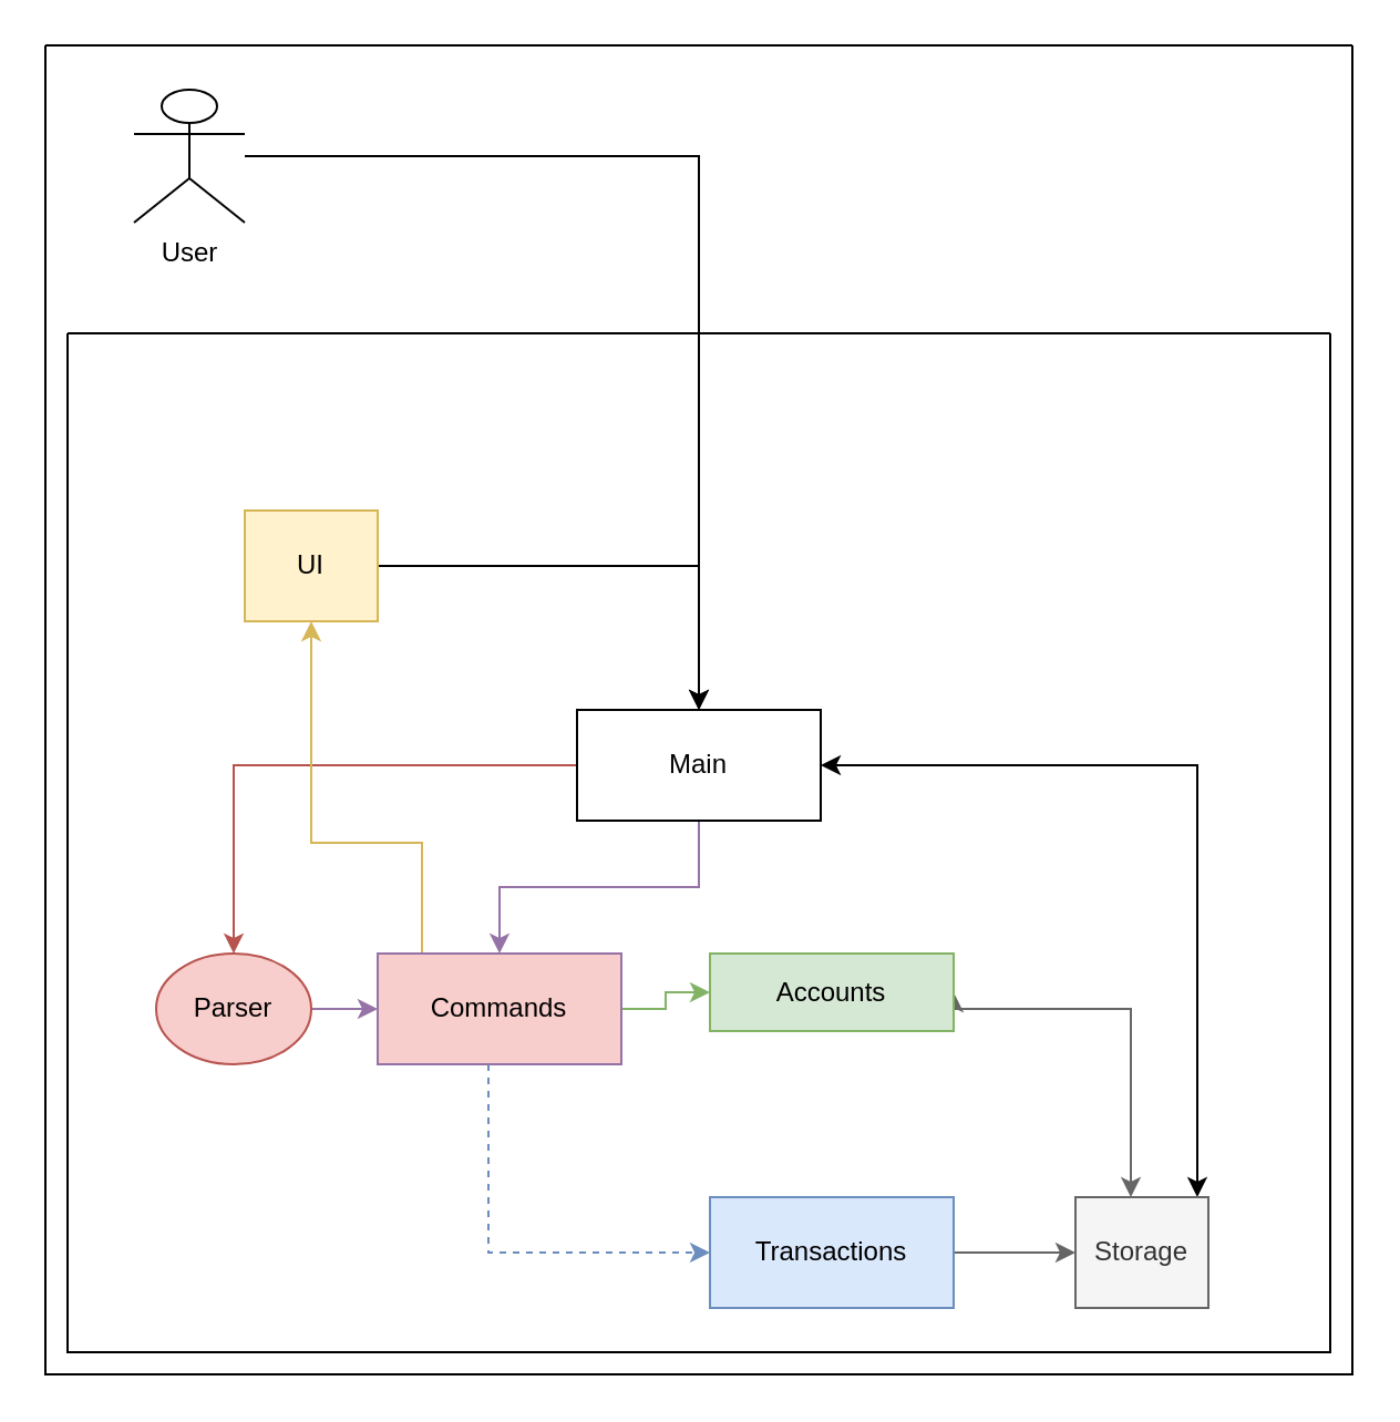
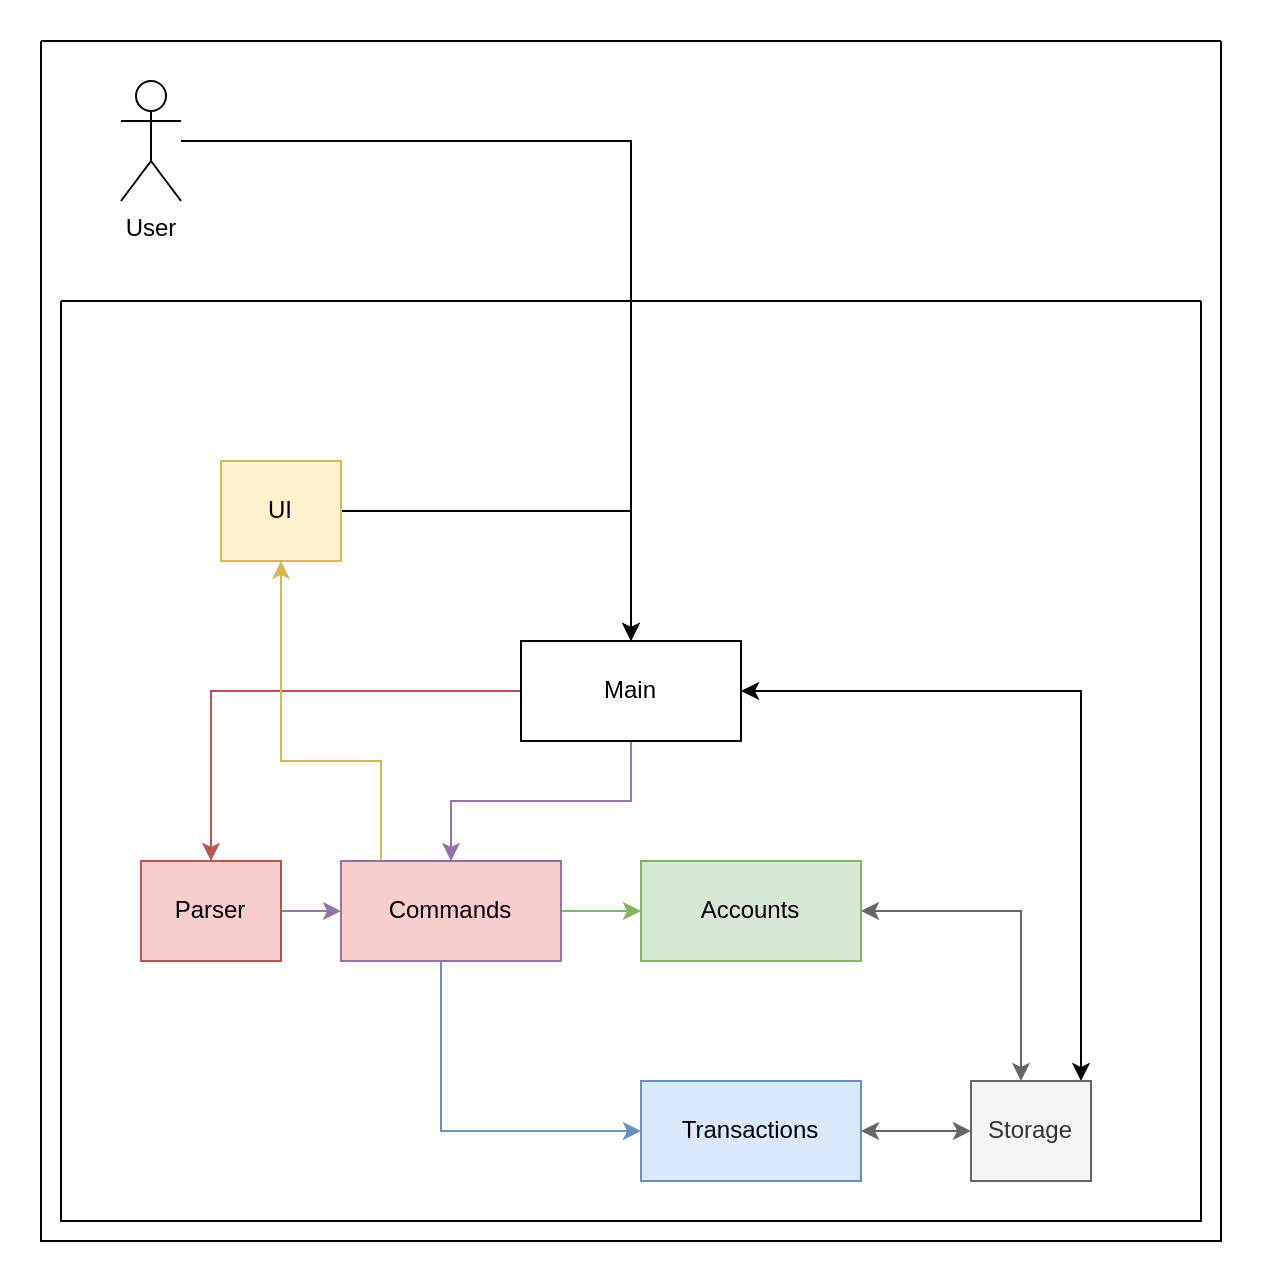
  <mxCell id="0" />
  <mxCell id="1" parent="0" />
  <mxCell id="2" value="" style="swimlane;startSize=0;" vertex="1" parent="1"><mxGeometry x="30" y="150" width="570" height="460" as="geometry" /></mxCell>
  <mxCell id="3" style="edgeStyle=orthogonalEdgeStyle;rounded=0;orthogonalLoop=1;jettySize=auto;html=1;fillColor=#e1d5e7;strokeColor=#9673a6;" edge="1" parent="2" source="5" target="17"><mxGeometry relative="1" as="geometry" /></mxCell>
  <mxCell id="4" style="edgeStyle=orthogonalEdgeStyle;rounded=0;orthogonalLoop=1;jettySize=auto;html=1;fillColor=#f8cecc;strokeColor=#b85450;" edge="1" parent="2" source="5" target="13"><mxGeometry relative="1" as="geometry" /></mxCell>
  <mxCell id="5" value="Main" style="html=1;whiteSpace=wrap;" vertex="1" parent="2"><mxGeometry x="230" y="170" width="110" height="50" as="geometry" /></mxCell>
  <mxCell id="6" style="edgeStyle=orthogonalEdgeStyle;rounded=0;orthogonalLoop=1;jettySize=auto;html=1;" edge="1" parent="2" source="7" target="5"><mxGeometry relative="1" as="geometry" /></mxCell>
  <mxCell id="7" value="UI" style="html=1;whiteSpace=wrap;fillColor=#fff2cc;strokeColor=#d6b656;" vertex="1" parent="2"><mxGeometry x="80" y="80" width="60" height="50" as="geometry" /></mxCell>
- <mxCell id="8" style="edgeStyle=orthogonalEdgeStyle;rounded=0;orthogonalLoop=1;jettySize=auto;html=1;entryX=1;entryY=0.5;entryDx=0;entryDy=0;startArrow=classic;startFill=1;fillColor=#f5f5f5;strokeColor=#666666;endArrow=none;" edge="1" parent="2" source="11" target="18"><mxGeometry relative="1" as="geometry" /></mxCell>
+ <mxCell id="8" style="edgeStyle=orthogonalEdgeStyle;rounded=0;orthogonalLoop=1;jettySize=auto;html=1;entryX=1;entryY=0.5;entryDx=0;entryDy=0;startArrow=classic;startFill=1;fillColor=#f5f5f5;strokeColor=#666666;" edge="1" parent="2" source="11" target="18"><mxGeometry relative="1" as="geometry" /></mxCell>
  <mxCell id="9" style="edgeStyle=orthogonalEdgeStyle;rounded=0;orthogonalLoop=1;jettySize=auto;html=1;entryX=1;entryY=0.5;entryDx=0;entryDy=0;startArrow=classic;startFill=1;" edge="1" parent="2" source="11" target="5"><mxGeometry relative="1" as="geometry"><Array as="points"><mxPoint x="510" y="195" /></Array></mxGeometry></mxCell>
  <mxCell id="10" style="edgeStyle=orthogonalEdgeStyle;rounded=0;orthogonalLoop=1;jettySize=auto;html=1;entryX=1;entryY=0.5;entryDx=0;entryDy=0;startArrow=classic;startFill=1;fillColor=#f5f5f5;strokeColor=#666666;" edge="1" parent="2" source="11" target="19"><mxGeometry relative="1" as="geometry"><Array as="points"><mxPoint x="480" y="305" /></Array></mxGeometry></mxCell>
  <mxCell id="11" value="Storage" style="html=1;whiteSpace=wrap;fillColor=#f5f5f5;fontColor=#333333;strokeColor=#666666;" vertex="1" parent="2"><mxGeometry x="455" y="390" width="60" height="50" as="geometry" /></mxCell>
  <mxCell id="12" style="edgeStyle=orthogonalEdgeStyle;rounded=0;orthogonalLoop=1;jettySize=auto;html=1;fillColor=#e1d5e7;strokeColor=#9673a6;" edge="1" parent="2" source="13" target="17"><mxGeometry relative="1" as="geometry" /></mxCell>
- <mxCell id="13" value="Parser" style="ellipse;html=1;whiteSpace=wrap;fillColor=#f8cecc;strokeColor=#b85450;" vertex="1" parent="2"><mxGeometry x="40" y="280" width="70" height="50" as="geometry" /></mxCell>
+ <mxCell id="13" value="Parser" style="html=1;whiteSpace=wrap;fillColor=#f8cecc;strokeColor=#b85450;" vertex="1" parent="2"><mxGeometry x="40" y="280" width="70" height="50" as="geometry" /></mxCell>
  <mxCell id="14" style="edgeStyle=orthogonalEdgeStyle;rounded=0;orthogonalLoop=1;jettySize=auto;html=1;fillColor=#d5e8d4;strokeColor=#82b366;" edge="1" parent="2" source="17" target="19"><mxGeometry relative="1" as="geometry" /></mxCell>
- <mxCell id="15" style="edgeStyle=orthogonalEdgeStyle;rounded=0;orthogonalLoop=1;jettySize=auto;html=1;entryX=0;entryY=0.5;entryDx=0;entryDy=0;fillColor=#dae8fc;strokeColor=#6c8ebf;dashed=1;" edge="1" parent="2" source="17" target="18"><mxGeometry relative="1" as="geometry"><Array as="points"><mxPoint x="190" y="415" /></Array></mxGeometry></mxCell>
+ <mxCell id="15" style="edgeStyle=orthogonalEdgeStyle;rounded=0;orthogonalLoop=1;jettySize=auto;html=1;entryX=0;entryY=0.5;entryDx=0;entryDy=0;fillColor=#dae8fc;strokeColor=#6c8ebf;" edge="1" parent="2" source="17" target="18"><mxGeometry relative="1" as="geometry"><Array as="points"><mxPoint x="190" y="415" /></Array></mxGeometry></mxCell>
  <mxCell id="16" style="edgeStyle=orthogonalEdgeStyle;rounded=0;orthogonalLoop=1;jettySize=auto;html=1;entryX=0.5;entryY=1;entryDx=0;entryDy=0;fillColor=#fff2cc;strokeColor=#d6b656;" edge="1" parent="2" source="17" target="7"><mxGeometry relative="1" as="geometry"><Array as="points"><mxPoint x="160" y="230" /><mxPoint x="110" y="230" /></Array></mxGeometry></mxCell>
  <mxCell id="17" value="Commands" style="html=1;whiteSpace=wrap;fillColor=#f8cecc;strokeColor=#9673a6;" vertex="1" parent="2"><mxGeometry x="140" y="280" width="110" height="50" as="geometry" /></mxCell>
  <mxCell id="18" value="Transactions" style="html=1;whiteSpace=wrap;fillColor=#dae8fc;strokeColor=#6c8ebf;" vertex="1" parent="2"><mxGeometry x="290" y="390" width="110" height="50" as="geometry" /></mxCell>
- <mxCell id="19" value="Accounts" style="html=1;whiteSpace=wrap;fillColor=#d5e8d4;strokeColor=#82b366;" vertex="1" parent="2"><mxGeometry x="290" y="280" width="110" height="35" as="geometry" /></mxCell>
+ <mxCell id="19" value="Accounts" style="html=1;whiteSpace=wrap;fillColor=#d5e8d4;strokeColor=#82b366;" vertex="1" parent="2"><mxGeometry x="290" y="280" width="110" height="50" as="geometry" /></mxCell>
  <mxCell id="20" style="edgeStyle=orthogonalEdgeStyle;rounded=0;orthogonalLoop=1;jettySize=auto;html=1;" edge="1" parent="1" source="21" target="5"><mxGeometry relative="1" as="geometry" /></mxCell>
- <mxCell id="21" value="User" style="shape=umlActor;verticalLabelPosition=bottom;verticalAlign=top;html=1;outlineConnect=0;" vertex="1" parent="1"><mxGeometry x="60" y="40" width="50" height="60" as="geometry" /></mxCell>
+ <mxCell id="21" value="User" style="shape=umlActor;verticalLabelPosition=bottom;verticalAlign=top;html=1;outlineConnect=0;" vertex="1" parent="1"><mxGeometry x="60" y="40" width="30" height="60" as="geometry" /></mxCell>
  <mxCell id="22" value="" style="swimlane;startSize=0;" vertex="1" parent="1"><mxGeometry x="20" y="20" width="590" height="600" as="geometry" /></mxCell>
